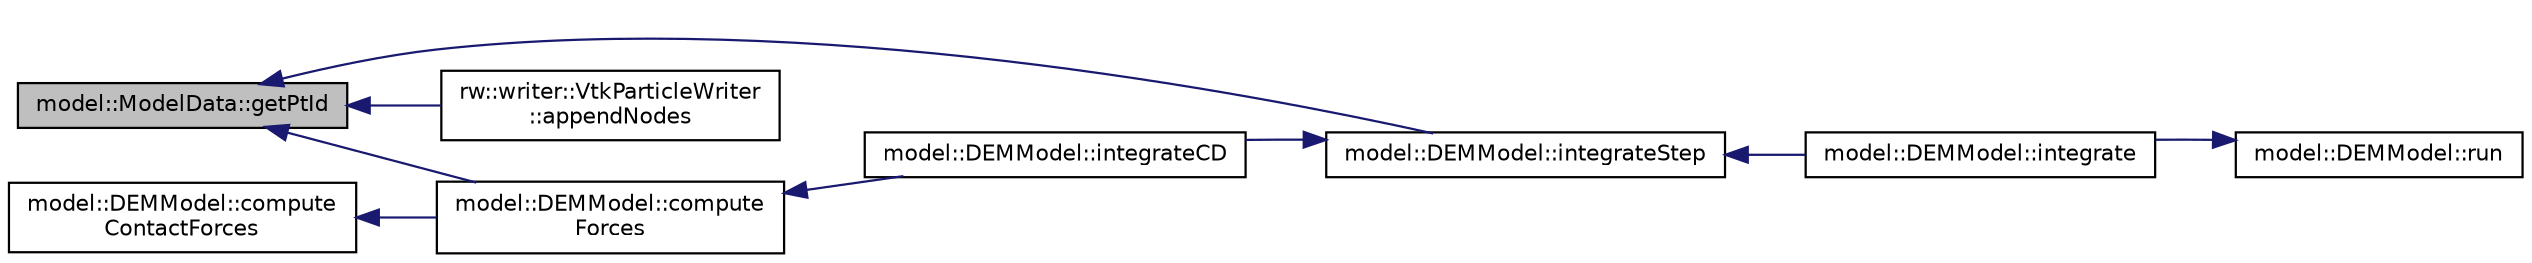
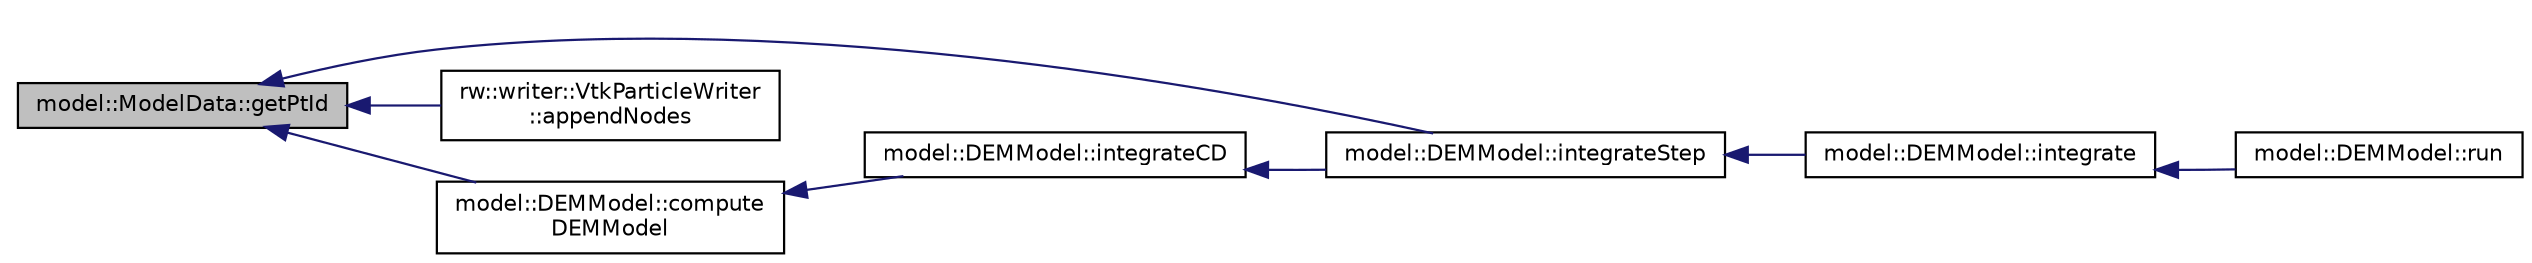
  digraph {
    rankdir=LR
    node [color=black fillcolor=white fontname=Helvetica fontsize=10 shape=record style=filled]
    edge [color=midnightblue dir=back fontname=Helvetica fontsize=10 labelfontname=Helvetica labelfontsize=10 style=solid]
    n1 [fillcolor=grey75 fontcolor=black height=0.2 label="model::ModelData::getPtId" width=0.4]
    n2 [height=0.2 label="rw::writer::VtkParticleWriter\l::appendNodes" width=0.4]
-   n3 [height=0.2 label="model::DEMModel::compute\lForces" width=0.4]
+   n3 [height=0.2 label="model::DEMModel::compute\lDEMModel" width=0.4]
    n4 [height=0.2 label="model::DEMModel::integrateStep" width=0.4]
-   n5 [height=0.2 label="model::DEMModel::compute\lContactForces" width=0.4]
    n6 [height=0.2 label="model::DEMModel::integrateCD" width=0.4]
    n7 [height=0.2 label="model::DEMModel::integrate" width=0.4]
    n8 [height=0.2 label="model::DEMModel::run" width=0.4]
    n1 -> n2
    n1 -> n3
    n1 -> n4
    n3 -> n6
    n4 -> n7
-   n5 -> n3
-   n4 -> n6
-   n8 -> n7
+   n6 -> n4
+   n7 -> n8
  }
